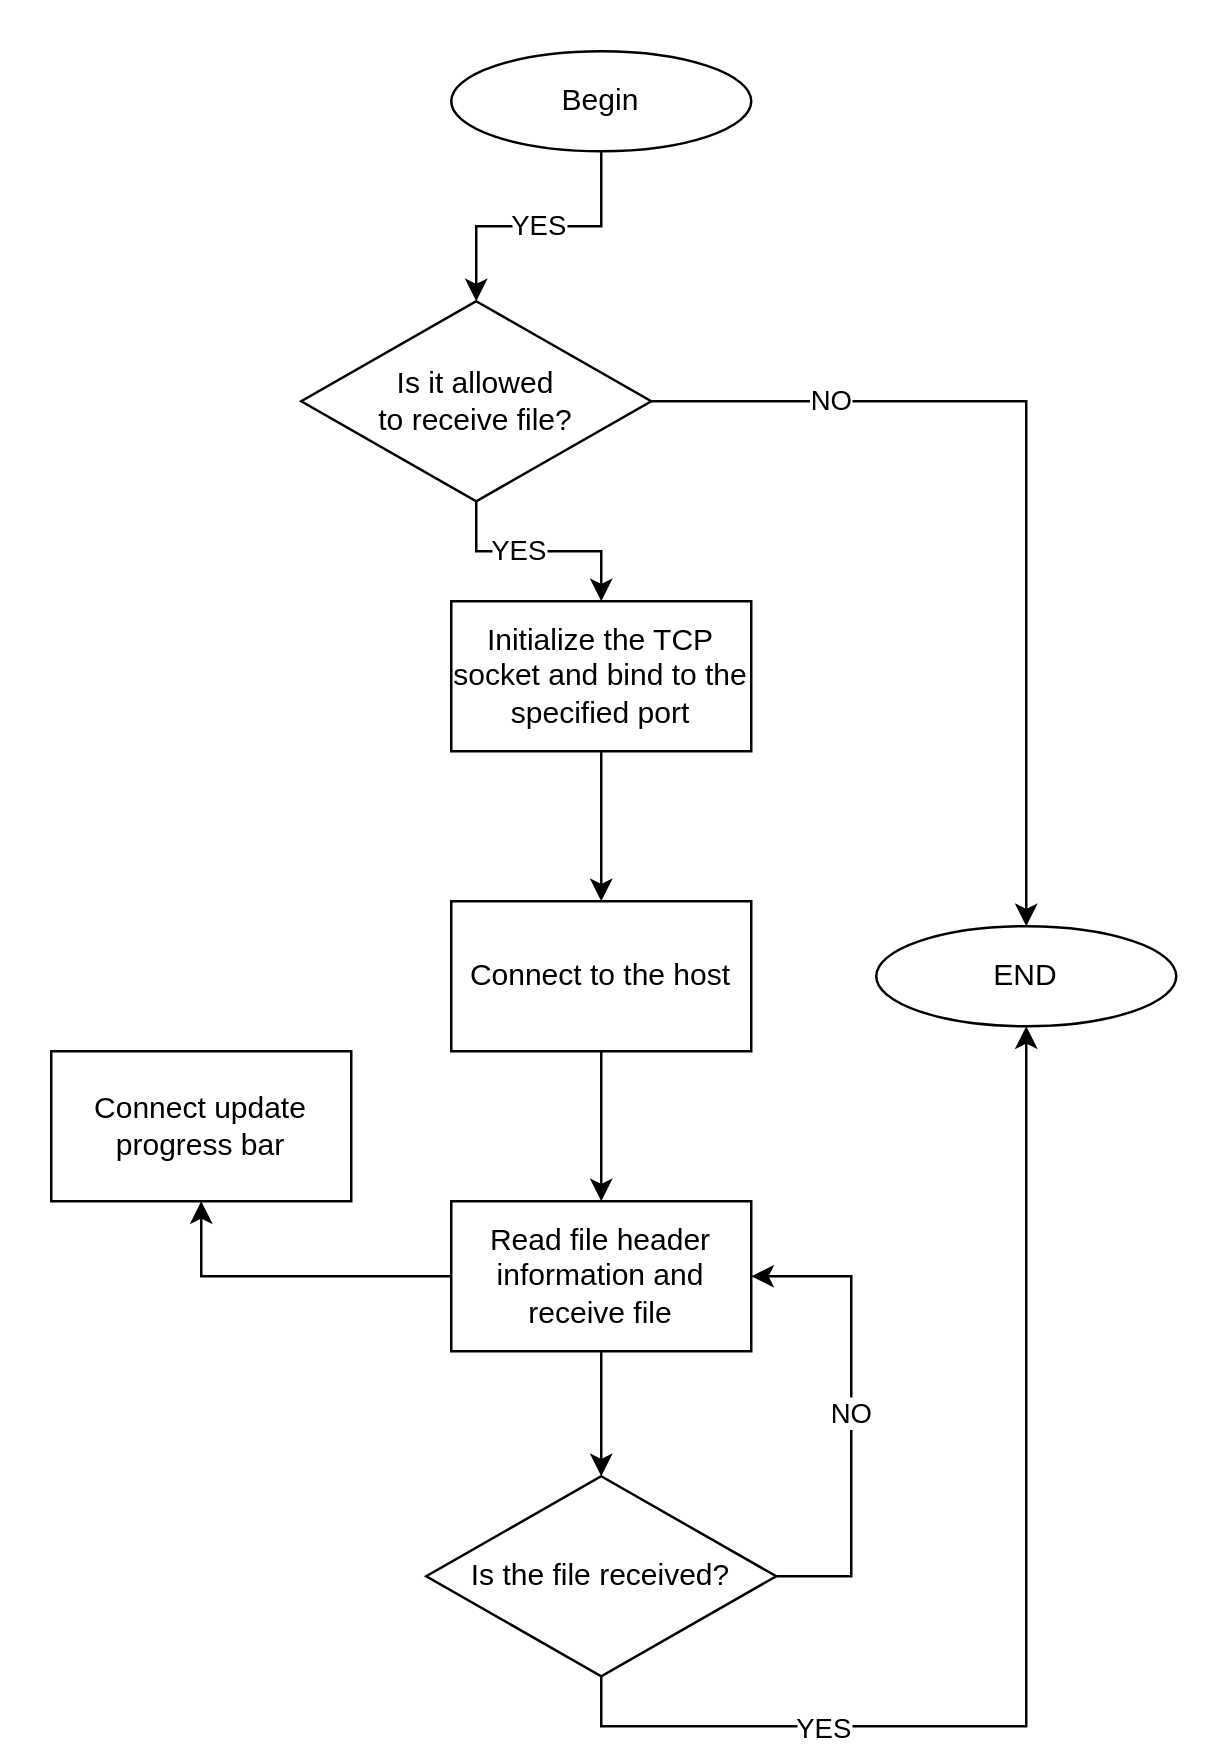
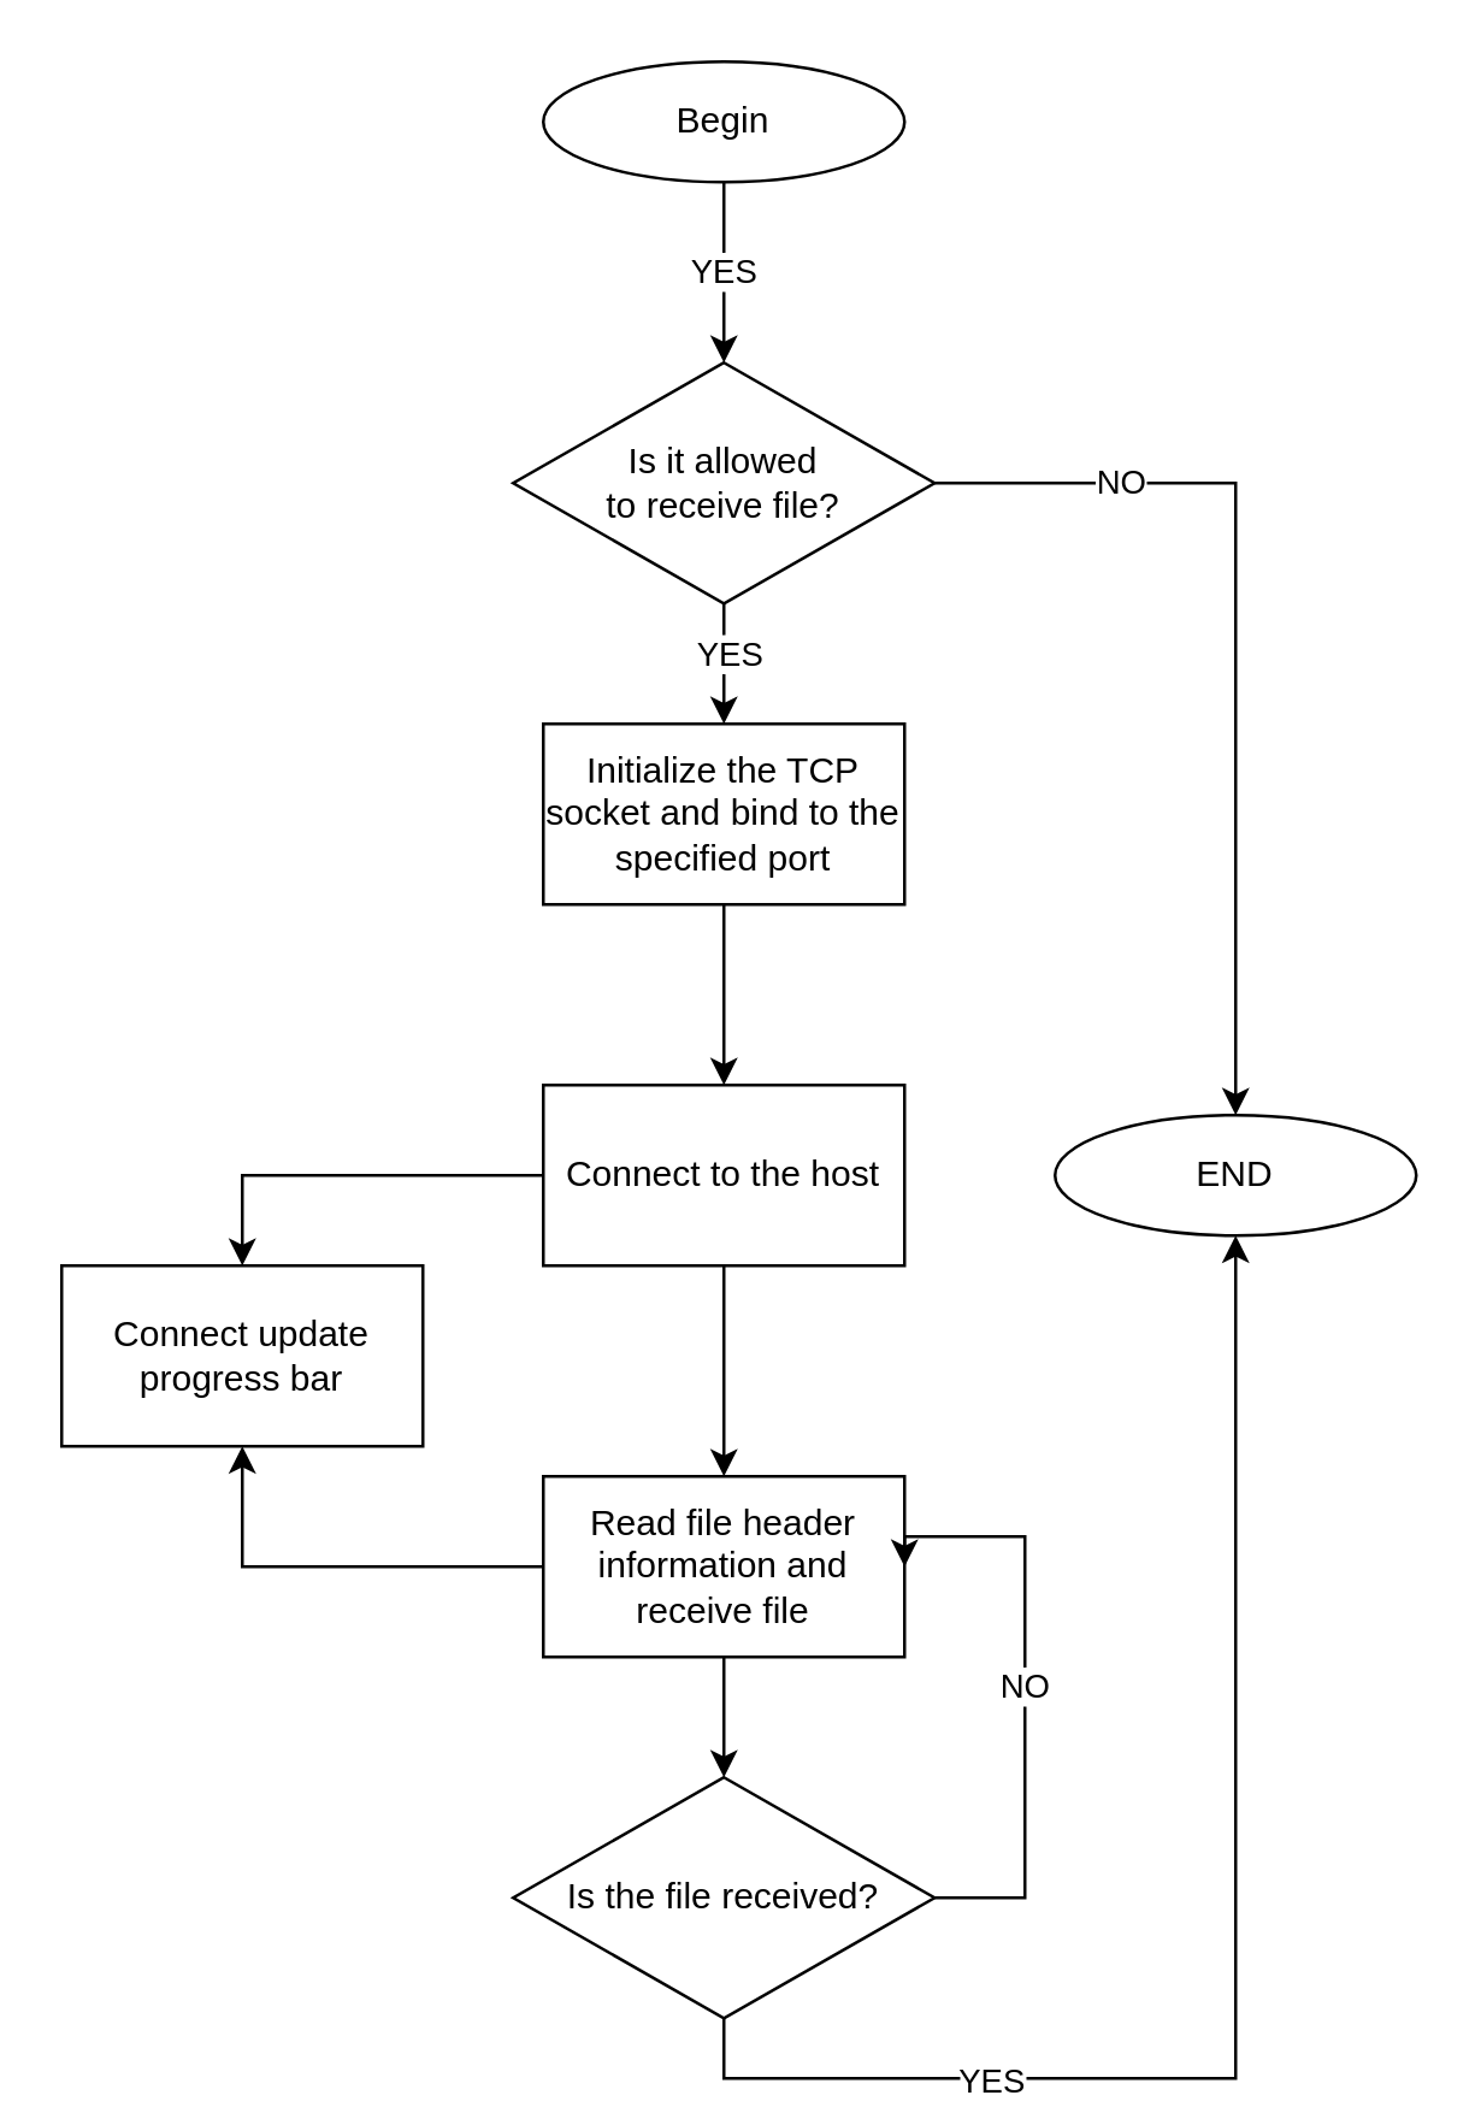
  <mxCell id="0" />
  <mxCell id="1" parent="0" />
  <mxCell id="2" value="YES" style="edgeStyle=orthogonalEdgeStyle;rounded=0;orthogonalLoop=1;jettySize=auto;html=1;exitX=0.5;exitY=1;exitDx=0;exitDy=0;entryX=0.5;entryY=0;entryDx=0;entryDy=0;" edge="1" parent="1" source="3" target="9"><mxGeometry relative="1" as="geometry" /></mxCell>
  <mxCell id="3" value="Begin" style="ellipse;whiteSpace=wrap;html=1;" parent="1" vertex="1"><mxGeometry x="180" y="20" width="120" height="40" as="geometry" /></mxCell>
  <mxCell id="4" value="" style="edgeStyle=orthogonalEdgeStyle;rounded=0;orthogonalLoop=1;jettySize=auto;html=1;" edge="1" parent="1" source="5" target="12"><mxGeometry relative="1" as="geometry" /></mxCell>
  <mxCell id="5" value="Initialize the TCP socket and bind to the specified port" style="whiteSpace=wrap;html=1;" parent="1" vertex="1"><mxGeometry x="180" y="240" width="120" height="60" as="geometry" /></mxCell>
  <mxCell id="6" value="NO" style="edgeStyle=orthogonalEdgeStyle;rounded=0;orthogonalLoop=1;jettySize=auto;html=1;exitX=1;exitY=0.5;exitDx=0;exitDy=0;entryX=0.5;entryY=0;entryDx=0;entryDy=0;" edge="1" parent="1" source="9" target="21"><mxGeometry x="-0.6" relative="1" as="geometry"><mxPoint x="400" y="160" as="targetPoint" /><mxPoint as="offset" /></mxGeometry></mxCell>
  <mxCell id="7" style="edgeStyle=orthogonalEdgeStyle;rounded=0;orthogonalLoop=1;jettySize=auto;html=1;exitX=0.5;exitY=1;exitDx=0;exitDy=0;entryX=0.5;entryY=0;entryDx=0;entryDy=0;" edge="1" parent="1" source="9" target="5"><mxGeometry relative="1" as="geometry" /></mxCell>
  <mxCell id="8" value="YES" style="edgeLabel;html=1;align=center;verticalAlign=middle;resizable=0;points=[];" vertex="1" connectable="0" parent="7"><mxGeometry x="-0.2" y="1" relative="1" as="geometry"><mxPoint as="offset" /></mxGeometry></mxCell>
- <mxCell id="9" value="Is it allowed &lt;br&gt;to receive file?" style="rhombus;whiteSpace=wrap;html=1;" parent="1" vertex="1"><mxGeometry x="120" y="120" width="140" height="80" as="geometry" /></mxCell>
+ <mxCell id="9" value="Is it allowed &lt;br&gt;to receive file?" style="rhombus;whiteSpace=wrap;html=1;" parent="1" vertex="1"><mxGeometry x="170" y="120" width="140" height="80" as="geometry" /></mxCell>
  <mxCell id="10" value="" style="edgeStyle=orthogonalEdgeStyle;rounded=0;orthogonalLoop=1;jettySize=auto;html=1;" parent="1" source="12" target="15" edge="1"><mxGeometry relative="1" as="geometry" /></mxCell>
+ <mxCell id="11" style="edgeStyle=orthogonalEdgeStyle;rounded=0;orthogonalLoop=1;jettySize=auto;html=1;exitX=0;exitY=0.5;exitDx=0;exitDy=0;entryX=0.5;entryY=0;entryDx=0;entryDy=0;" edge="1" parent="1" source="12" target="16"><mxGeometry relative="1" as="geometry" /></mxCell>
  <mxCell id="12" value="Connect to the host" style="whiteSpace=wrap;html=1;" parent="1" vertex="1"><mxGeometry x="180" y="360" width="120" height="60" as="geometry" /></mxCell>
  <mxCell id="13" value="" style="edgeStyle=orthogonalEdgeStyle;rounded=0;orthogonalLoop=1;jettySize=auto;html=1;" edge="1" parent="1" source="15" target="20"><mxGeometry relative="1" as="geometry" /></mxCell>
  <mxCell id="14" style="edgeStyle=orthogonalEdgeStyle;rounded=0;orthogonalLoop=1;jettySize=auto;html=1;exitX=0;exitY=0.5;exitDx=0;exitDy=0;entryX=0.5;entryY=1;entryDx=0;entryDy=0;" edge="1" parent="1" source="15" target="16"><mxGeometry relative="1" as="geometry" /></mxCell>
- <mxCell id="15" value="Read file header information and receive file" style="whiteSpace=wrap;html=1;" parent="1" vertex="1"><mxGeometry x="180" y="480" width="120" height="60" as="geometry" /></mxCell>
+ <mxCell id="15" value="Read file header information and receive file" style="whiteSpace=wrap;html=1;" parent="1" vertex="1"><mxGeometry x="180" y="490" width="120" height="60" as="geometry" /></mxCell>
  <mxCell id="16" value="Connect update progress bar" style="whiteSpace=wrap;html=1;" parent="1" vertex="1"><mxGeometry x="20" y="420" width="120" height="60" as="geometry" /></mxCell>
  <mxCell id="17" value="NO" style="edgeStyle=orthogonalEdgeStyle;rounded=0;orthogonalLoop=1;jettySize=auto;html=1;exitX=1;exitY=0.5;exitDx=0;exitDy=0;entryX=1;entryY=0.5;entryDx=0;entryDy=0;" edge="1" parent="1" source="20" target="15"><mxGeometry relative="1" as="geometry"><Array as="points"><mxPoint x="340" y="630" /><mxPoint x="340" y="510" /></Array></mxGeometry></mxCell>
  <mxCell id="18" style="edgeStyle=orthogonalEdgeStyle;rounded=0;orthogonalLoop=1;jettySize=auto;html=1;exitX=0.5;exitY=1;exitDx=0;exitDy=0;entryX=0.5;entryY=1;entryDx=0;entryDy=0;" edge="1" parent="1" source="20" target="21"><mxGeometry relative="1" as="geometry" /></mxCell>
  <mxCell id="19" value="YES" style="edgeLabel;html=1;align=center;verticalAlign=middle;resizable=0;points=[];" vertex="1" connectable="0" parent="18"><mxGeometry x="-0.54" relative="1" as="geometry"><mxPoint as="offset" /></mxGeometry></mxCell>
  <mxCell id="20" value="Is the file received?" style="rhombus;whiteSpace=wrap;html=1;" vertex="1" parent="1"><mxGeometry x="170" y="590" width="140" height="80" as="geometry" /></mxCell>
  <mxCell id="21" value="END" style="ellipse;whiteSpace=wrap;html=1;" vertex="1" parent="1"><mxGeometry x="350" y="370" width="120" height="40" as="geometry" /></mxCell>
